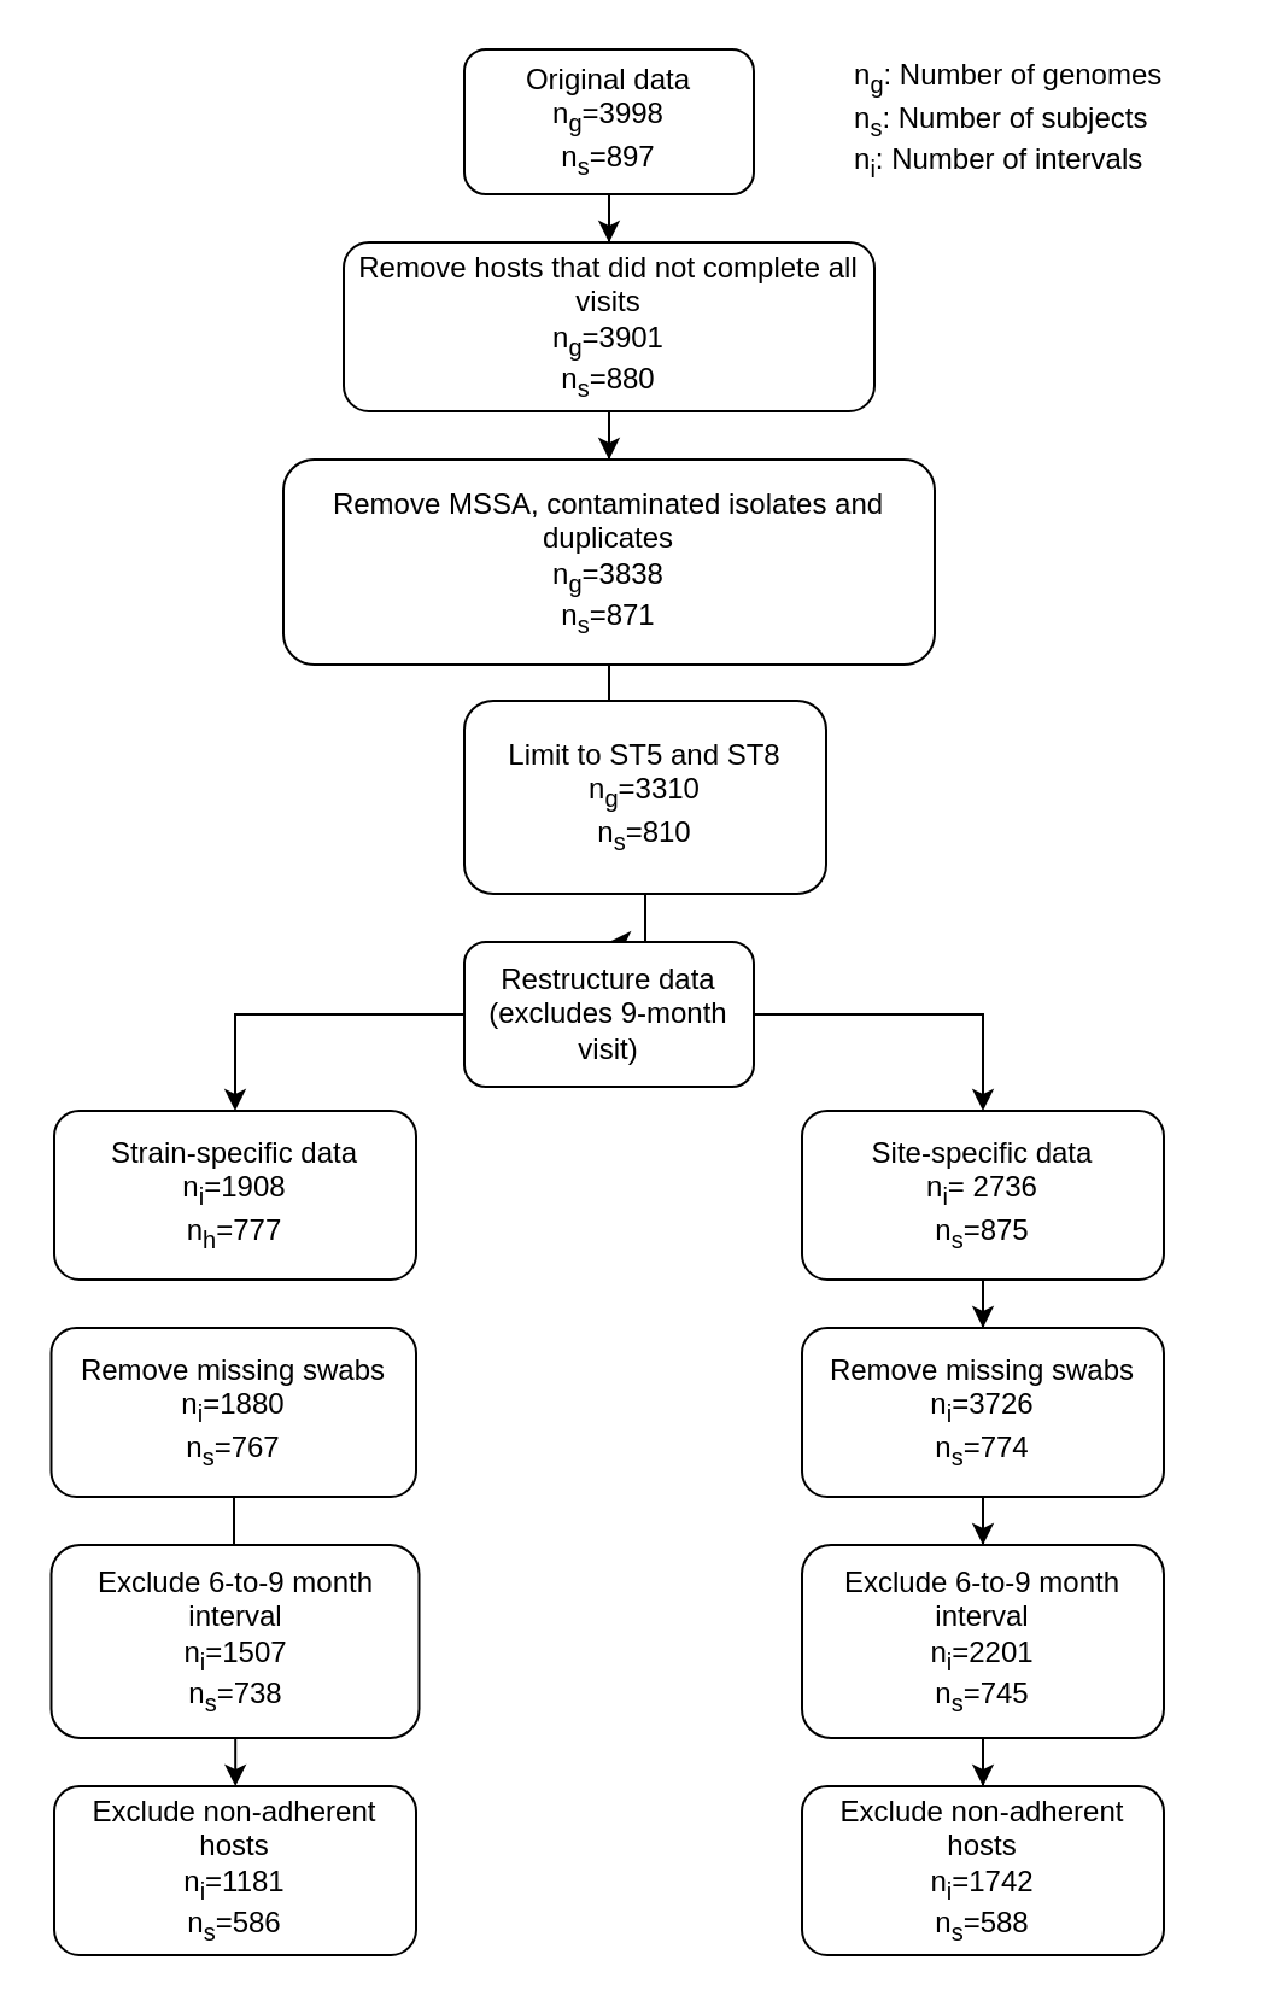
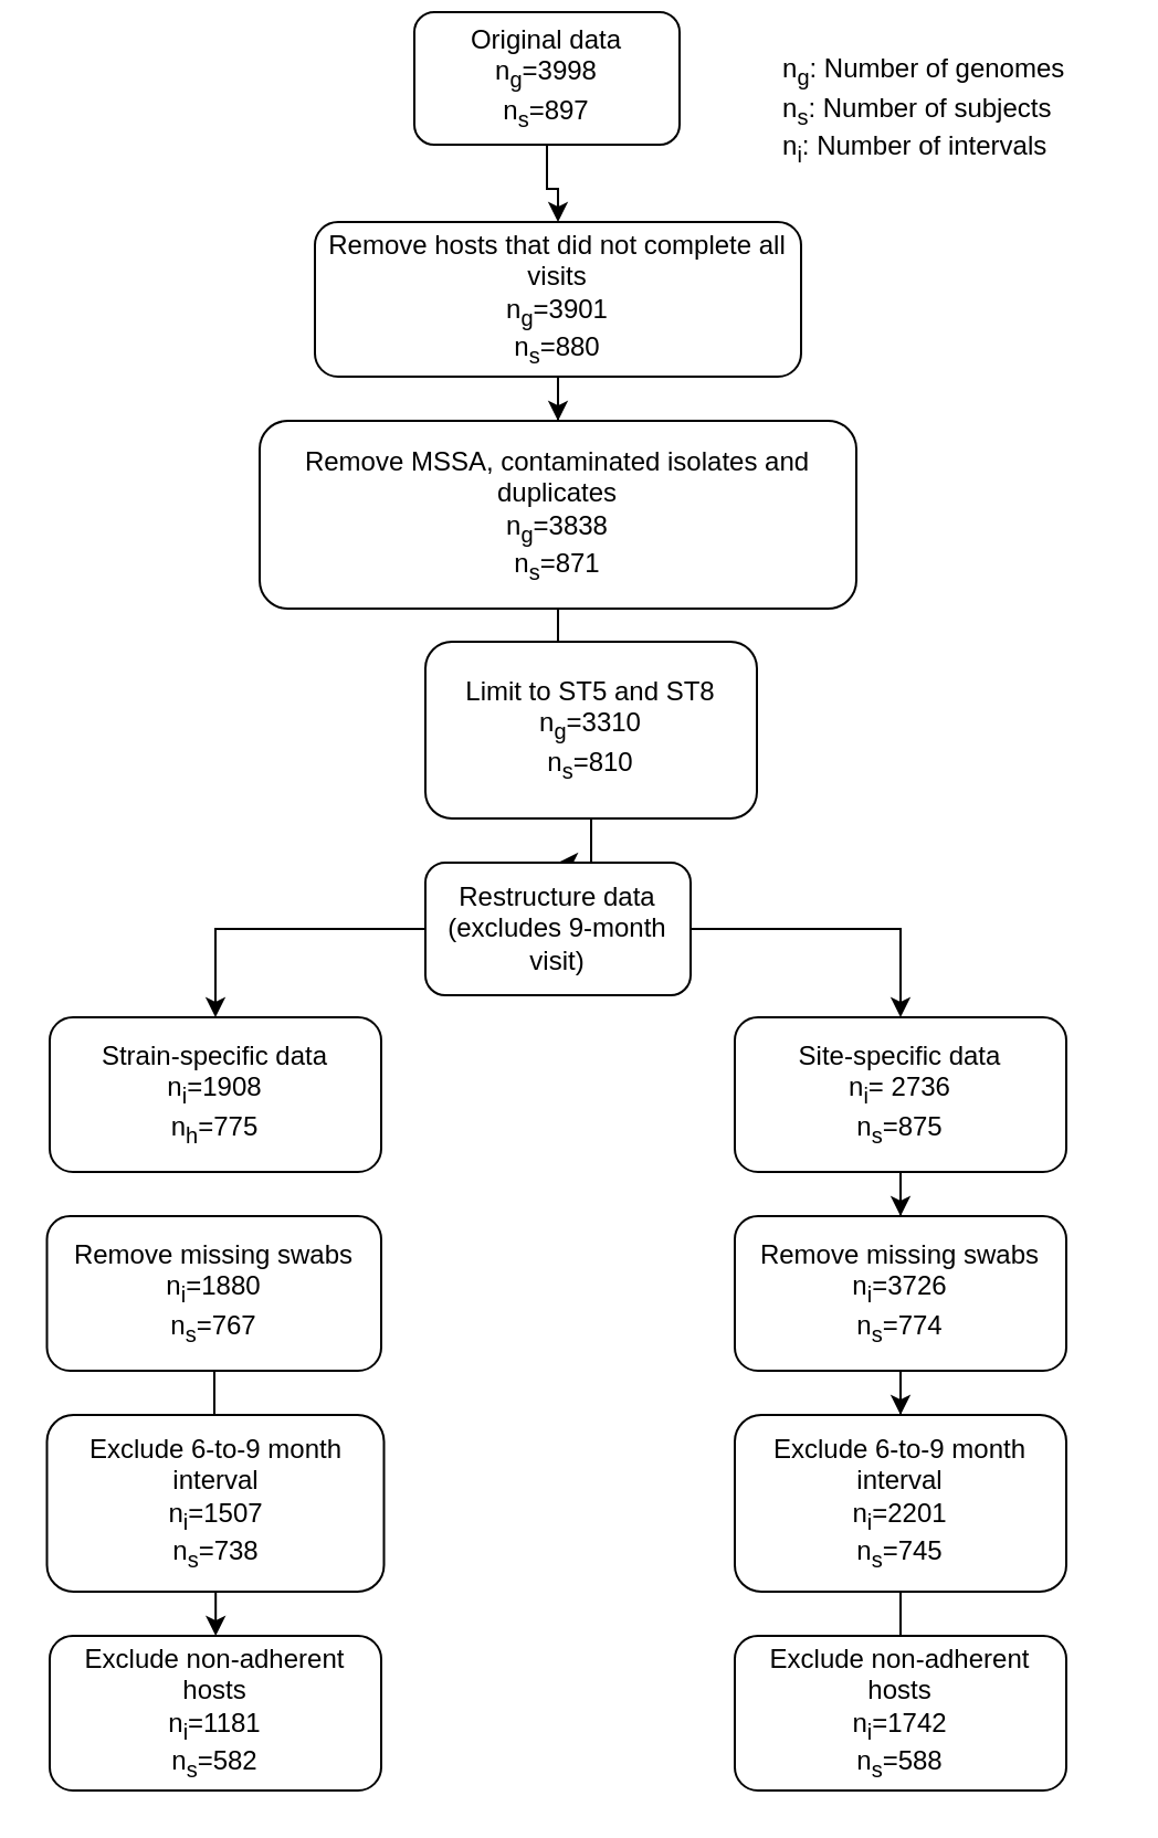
  <mxCell id="0" />
  <mxCell id="1" parent="0" />
  <mxCell id="2" value="" style="edgeStyle=orthogonalEdgeStyle;rounded=0;orthogonalLoop=1;jettySize=auto;html=1;" parent="1" source="3" target="5" edge="1"><mxGeometry relative="1" as="geometry" /></mxCell>
- <mxCell id="3" value="&lt;div&gt;Original data&lt;/div&gt;&lt;div&gt;n&lt;sub&gt;g&lt;/sub&gt;=3998&lt;/div&gt;&lt;div&gt;n&lt;sub&gt;s&lt;/sub&gt;=897&lt;br&gt;&lt;/div&gt;" style="rounded=1;whiteSpace=wrap;html=1;" parent="1" vertex="1"><mxGeometry x="192" y="20" width="120" height="60" as="geometry" /></mxCell>
+ <mxCell id="3" value="&lt;div&gt;Original data&lt;/div&gt;&lt;div&gt;n&lt;sub&gt;g&lt;/sub&gt;=3998&lt;/div&gt;&lt;div&gt;n&lt;sub&gt;s&lt;/sub&gt;=897&lt;br&gt;&lt;/div&gt;" style="rounded=1;whiteSpace=wrap;html=1;" parent="1" vertex="1"><mxGeometry x="187" y="5" width="120" height="60" as="geometry" /></mxCell>
  <mxCell id="4" value="" style="edgeStyle=orthogonalEdgeStyle;rounded=0;orthogonalLoop=1;jettySize=auto;html=1;" parent="1" source="5" target="7" edge="1"><mxGeometry relative="1" as="geometry" /></mxCell>
  <mxCell id="5" value="&lt;div&gt;Remove hosts that did not complete all visits&lt;/div&gt;&lt;div&gt;&lt;div&gt;n&lt;sub&gt;g&lt;/sub&gt;=3901&lt;/div&gt;n&lt;sub&gt;s&lt;/sub&gt;=880&lt;/div&gt;" style="whiteSpace=wrap;html=1;rounded=1;" parent="1" vertex="1"><mxGeometry x="142" y="100" width="220" height="70" as="geometry" /></mxCell>
  <mxCell id="6" value="" style="edgeStyle=orthogonalEdgeStyle;rounded=0;orthogonalLoop=1;jettySize=auto;html=1;" parent="1" source="7" target="9" edge="1"><mxGeometry relative="1" as="geometry" /></mxCell>
  <mxCell id="7" value="&lt;div&gt;Remove MSSA, contaminated isolates and duplicates&lt;/div&gt;&lt;div&gt;&lt;div&gt;n&lt;sub&gt;g&lt;/sub&gt;=3838&lt;/div&gt;n&lt;sub&gt;s&lt;/sub&gt;=871&lt;/div&gt;" style="whiteSpace=wrap;html=1;rounded=1;" parent="1" vertex="1"><mxGeometry x="117" y="190" width="270" height="85" as="geometry" /></mxCell>
  <mxCell id="8" value="" style="edgeStyle=orthogonalEdgeStyle;rounded=0;orthogonalLoop=1;jettySize=auto;html=1;" parent="1" source="9" target="12" edge="1"><mxGeometry relative="1" as="geometry" /></mxCell>
  <mxCell id="9" value="&lt;div&gt;Limit to ST5 and ST8&lt;/div&gt;&lt;div&gt;&lt;div&gt;n&lt;sub&gt;g&lt;/sub&gt;=3310&lt;/div&gt;n&lt;sub&gt;s&lt;/sub&gt;=810&lt;/div&gt;" style="whiteSpace=wrap;html=1;rounded=1;" parent="1" vertex="1"><mxGeometry x="192" y="290" width="150" height="80" as="geometry" /></mxCell>
  <mxCell id="10" value="" style="edgeStyle=orthogonalEdgeStyle;rounded=0;orthogonalLoop=1;jettySize=auto;html=1;" parent="1" source="12" target="13" edge="1"><mxGeometry relative="1" as="geometry" /></mxCell>
  <mxCell id="11" value="" style="edgeStyle=orthogonalEdgeStyle;rounded=0;orthogonalLoop=1;jettySize=auto;html=1;" parent="1" source="12" target="15" edge="1"><mxGeometry relative="1" as="geometry" /></mxCell>
  <mxCell id="12" value="Restructure data (excludes 9-month visit)" style="whiteSpace=wrap;html=1;rounded=1;" parent="1" vertex="1"><mxGeometry x="192" y="390" width="120" height="60" as="geometry" /></mxCell>
- <mxCell id="13" value="&lt;div&gt;Strain-specific data&lt;/div&gt;&lt;div&gt;&lt;div&gt;n&lt;sub&gt;i&lt;/sub&gt;=1908&lt;/div&gt;n&lt;sub&gt;h&lt;/sub&gt;=777&lt;/div&gt;" style="whiteSpace=wrap;html=1;rounded=1;" parent="1" vertex="1"><mxGeometry x="22" y="460" width="150" height="70" as="geometry" /></mxCell>
+ <mxCell id="13" value="&lt;div&gt;Strain-specific data&lt;/div&gt;&lt;div&gt;&lt;div&gt;n&lt;sub&gt;i&lt;/sub&gt;=1908&lt;/div&gt;n&lt;sub&gt;h&lt;/sub&gt;=775&lt;/div&gt;" style="whiteSpace=wrap;html=1;rounded=1;" parent="1" vertex="1"><mxGeometry x="22" y="460" width="150" height="70" as="geometry" /></mxCell>
  <mxCell id="14" value="" style="edgeStyle=orthogonalEdgeStyle;rounded=0;orthogonalLoop=1;jettySize=auto;html=1;" parent="1" source="15" target="22" edge="1"><mxGeometry relative="1" as="geometry" /></mxCell>
  <mxCell id="15" value="&lt;div&gt;Site-specific data&lt;/div&gt;&lt;div&gt;&lt;div&gt;&lt;div&gt;n&lt;sub&gt;i&lt;/sub&gt;= 2736&lt;br&gt;&lt;/div&gt;n&lt;sub&gt;s&lt;/sub&gt;=875&lt;/div&gt;&lt;/div&gt;" style="whiteSpace=wrap;html=1;rounded=1;" parent="1" vertex="1"><mxGeometry x="332" y="460" width="150" height="70" as="geometry" /></mxCell>
  <mxCell id="16" value="" style="edgeStyle=orthogonalEdgeStyle;rounded=0;orthogonalLoop=1;jettySize=auto;html=1;endArrow=none;" parent="1" source="17" target="19" edge="1"><mxGeometry relative="1" as="geometry" /></mxCell>
  <mxCell id="17" value="&lt;div&gt;Remove missing swabs&lt;/div&gt;&lt;div&gt;&lt;div align=&quot;center&quot;&gt;n&lt;sub&gt;i&lt;/sub&gt;=1880&lt;/div&gt;n&lt;sub&gt;s&lt;/sub&gt;=767&lt;/div&gt;" style="whiteSpace=wrap;html=1;rounded=1;" parent="1" vertex="1"><mxGeometry x="20.75" y="550" width="151.25" height="70" as="geometry" /></mxCell>
  <mxCell id="18" value="" style="edgeStyle=orthogonalEdgeStyle;rounded=0;orthogonalLoop=1;jettySize=auto;html=1;" parent="1" source="19" target="20" edge="1"><mxGeometry relative="1" as="geometry" /></mxCell>
  <mxCell id="19" value="&lt;div&gt;Exclude 6-to-9 month interval&lt;/div&gt;&lt;div&gt;&lt;div&gt;n&lt;sub&gt;i&lt;/sub&gt;=1507&lt;/div&gt;n&lt;sub&gt;s&lt;/sub&gt;=738&lt;/div&gt;" style="whiteSpace=wrap;html=1;rounded=1;" parent="1" vertex="1"><mxGeometry x="20.75" y="640" width="152.5" height="80" as="geometry" /></mxCell>
- <mxCell id="20" value="&lt;div&gt;Exclude non-adherent hosts&lt;br&gt;&lt;/div&gt;&lt;div&gt;&lt;div&gt;n&lt;sub&gt;i&lt;/sub&gt;=1181&lt;/div&gt;n&lt;sub&gt;s&lt;/sub&gt;=586&lt;br&gt;&lt;/div&gt;" style="whiteSpace=wrap;html=1;rounded=1;" parent="1" vertex="1"><mxGeometry x="22" y="740" width="150" height="70" as="geometry" /></mxCell>
+ <mxCell id="20" value="&lt;div&gt;Exclude non-adherent hosts&lt;br&gt;&lt;/div&gt;&lt;div&gt;&lt;div&gt;n&lt;sub&gt;i&lt;/sub&gt;=1181&lt;/div&gt;n&lt;sub&gt;s&lt;/sub&gt;=582&lt;br&gt;&lt;/div&gt;" style="whiteSpace=wrap;html=1;rounded=1;" parent="1" vertex="1"><mxGeometry x="22" y="740" width="150" height="70" as="geometry" /></mxCell>
  <mxCell id="21" value="" style="edgeStyle=orthogonalEdgeStyle;rounded=0;orthogonalLoop=1;jettySize=auto;html=1;" parent="1" source="22" target="24" edge="1"><mxGeometry relative="1" as="geometry" /></mxCell>
  <mxCell id="22" value="&lt;div&gt;Remove missing swabs&lt;/div&gt;&lt;div&gt;n&lt;sub&gt;i&lt;/sub&gt;=3726&lt;/div&gt;&lt;div&gt;n&lt;sub&gt;s&lt;/sub&gt;=774&lt;/div&gt;" style="whiteSpace=wrap;html=1;rounded=1;" parent="1" vertex="1"><mxGeometry x="332" y="550" width="150" height="70" as="geometry" /></mxCell>
- <mxCell id="23" value="" style="edgeStyle=orthogonalEdgeStyle;rounded=0;orthogonalLoop=1;jettySize=auto;html=1;" parent="1" source="24" target="25" edge="1"><mxGeometry relative="1" as="geometry" /></mxCell>
+ <mxCell id="23" value="" style="edgeStyle=orthogonalEdgeStyle;rounded=0;orthogonalLoop=1;jettySize=auto;html=1;endArrow=none;" parent="1" source="24" target="25" edge="1"><mxGeometry relative="1" as="geometry" /></mxCell>
  <mxCell id="24" value="&lt;div&gt;Exclude 6-to-9 month interval&lt;/div&gt;&lt;div&gt;&lt;div&gt;n&lt;sub&gt;i&lt;/sub&gt;=2201&lt;/div&gt;n&lt;sub&gt;s&lt;/sub&gt;=745&lt;/div&gt;" style="whiteSpace=wrap;html=1;rounded=1;" parent="1" vertex="1"><mxGeometry x="332" y="640" width="150" height="80" as="geometry" /></mxCell>
  <mxCell id="25" value="&lt;div&gt;Exclude non-adherent hosts&lt;/div&gt;&lt;div&gt;&lt;div&gt;n&lt;sub&gt;i&lt;/sub&gt;=1742&lt;/div&gt;n&lt;sub&gt;s&lt;/sub&gt;=588&lt;/div&gt;" style="whiteSpace=wrap;html=1;rounded=1;" parent="1" vertex="1"><mxGeometry x="332" y="740" width="150" height="70" as="geometry" /></mxCell>
  <mxCell id="26" value="&lt;div&gt;n&lt;sub&gt;g&lt;/sub&gt;: Number of genomes&lt;/div&gt;&lt;div&gt;n&lt;sub&gt;s&lt;/sub&gt;: Number of subjects&lt;/div&gt;&lt;div&gt;n&lt;sub&gt;i&lt;/sub&gt;: Number of intervals&lt;br&gt;&lt;/div&gt;" style="text;html=1;strokeColor=none;fillColor=none;align=left;verticalAlign=middle;whiteSpace=wrap;rounded=0;" vertex="1" parent="1"><mxGeometry x="352" y="20" width="150" height="60" as="geometry" /></mxCell>
